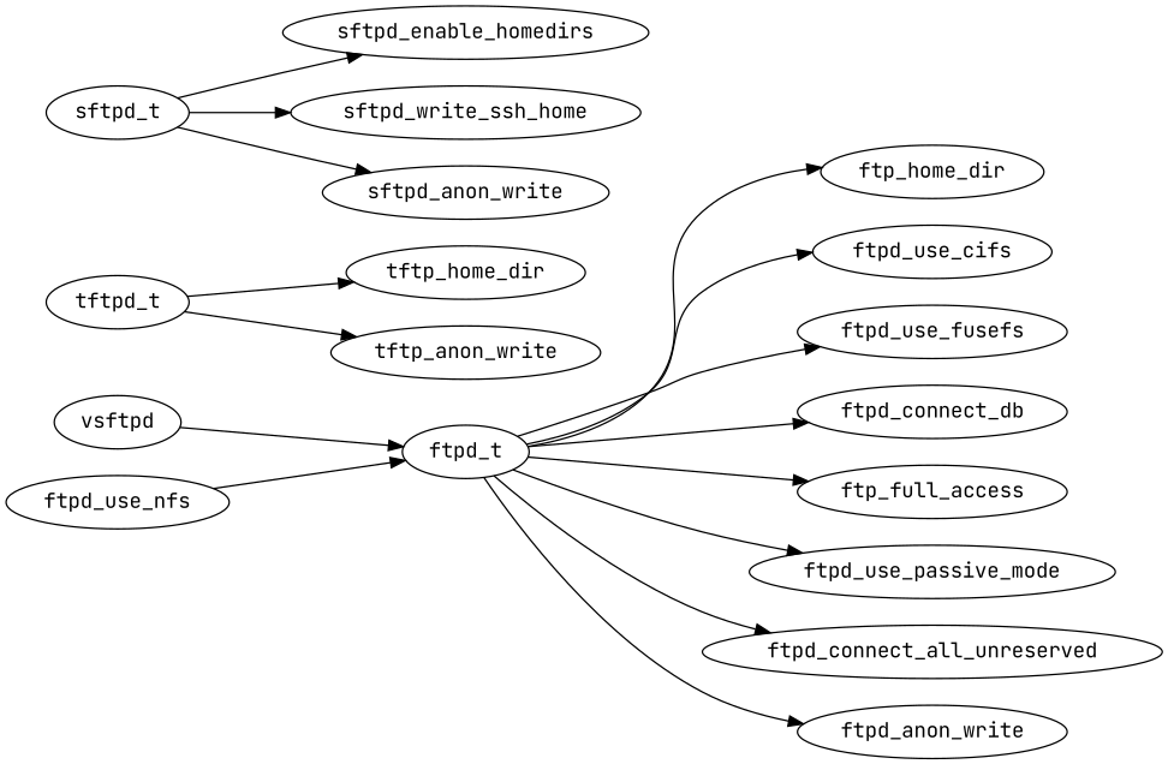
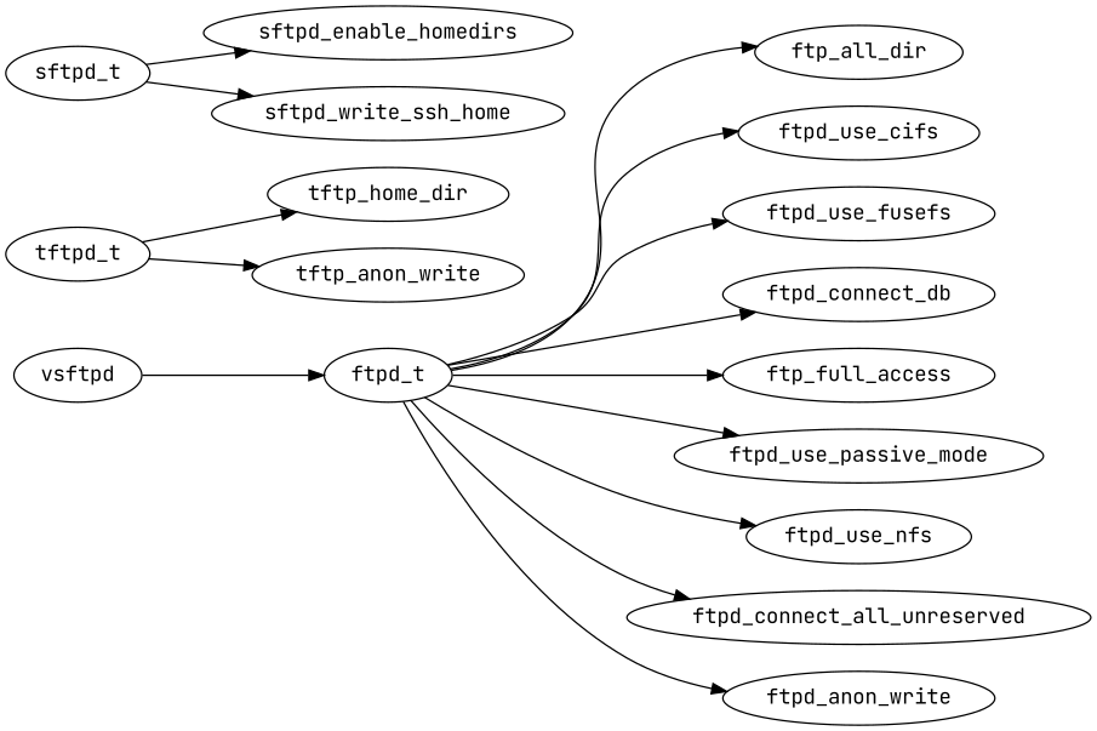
  digraph {
    fontname="JetBrains Mono"
    rankdir=LR
    node [fontname="JetBrains Mono"]
    edge [fontname="JetBrains Mono" Label=off]
    vsftpd
    ftpd_t
-   ftp_home_dir
+   ftp_home_dir [label=ftp_all_dir]
    ftpd_use_cifs
    ftpd_use_fusefs
    ftpd_connect_db
    n7 [label=ftp_full_access]
    ftpd_use_passive_mode
    ftpd_use_nfs
    ftpd_connect_all_unreserved
    ftpd_anon_write
    tftpd_t
    tftp_home_dir
    tftp_anon_write
    sftpd_t
    sftpd_enable_homedirs
    sftpd_write_ssh_home
-   sftpd_anon_write
    vsftpd -> ftpd_t [Label=""]
    ftpd_t -> ftp_home_dir
    ftpd_t -> ftpd_use_cifs
    ftpd_t -> ftpd_use_fusefs
    ftpd_t -> ftpd_connect_db
    ftpd_t -> n7
    ftpd_t -> ftpd_use_passive_mode
-   ftpd_use_nfs -> ftpd_t
+   ftpd_t -> ftpd_use_nfs
    ftpd_t -> ftpd_connect_all_unreserved
    ftpd_t -> ftpd_anon_write
    tftpd_t -> tftp_home_dir
    tftpd_t -> tftp_anon_write
    sftpd_t -> sftpd_enable_homedirs
    sftpd_t -> sftpd_write_ssh_home
-   sftpd_t -> sftpd_anon_write
  }
